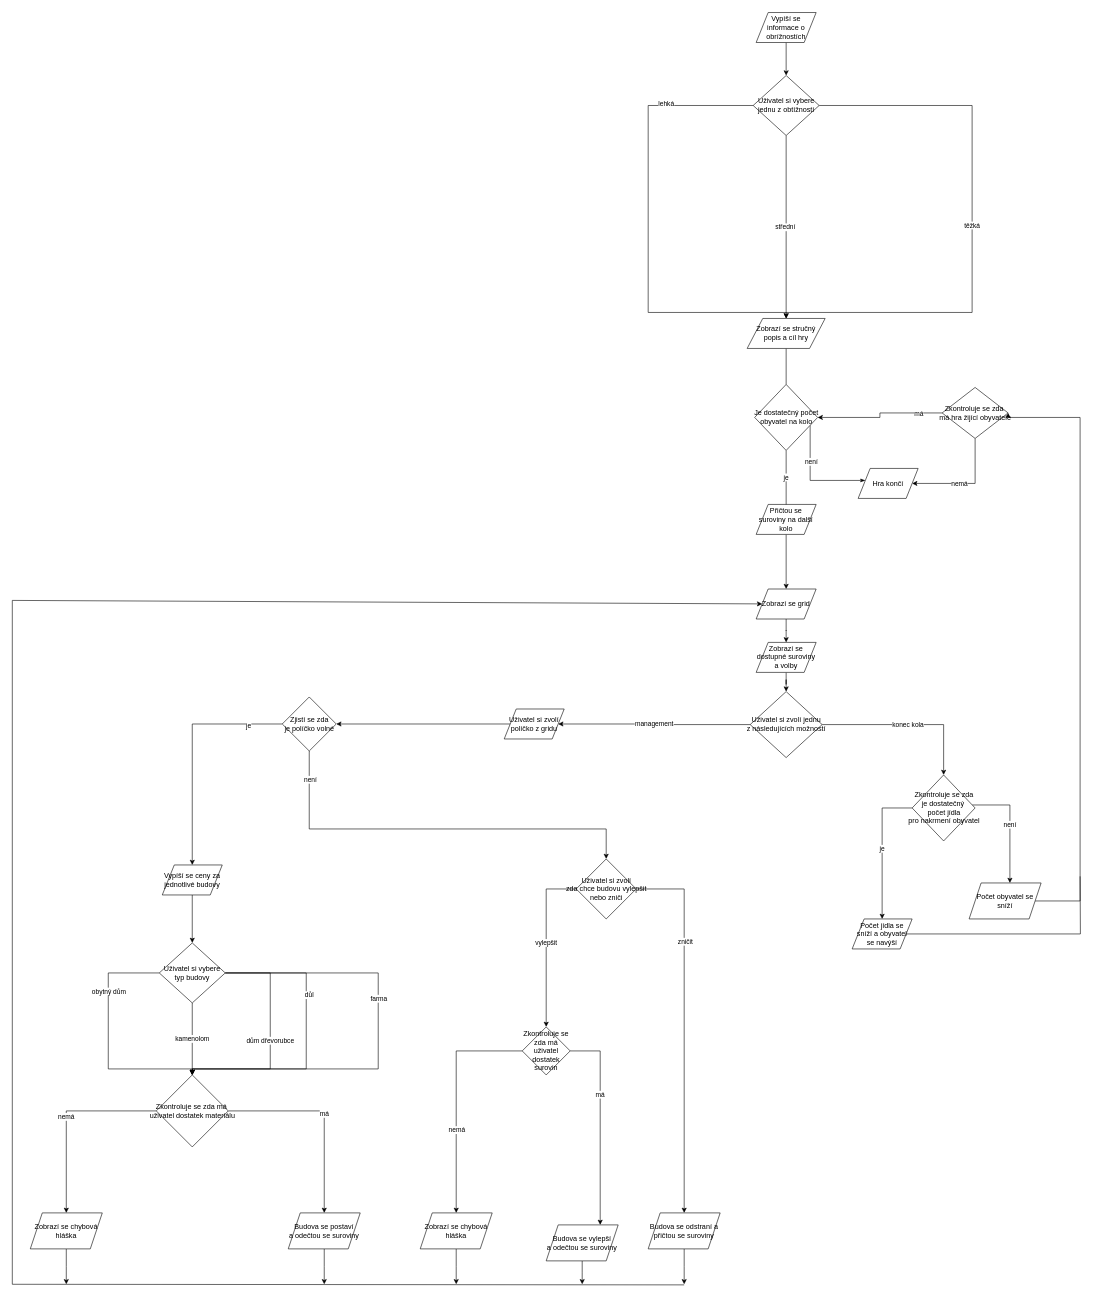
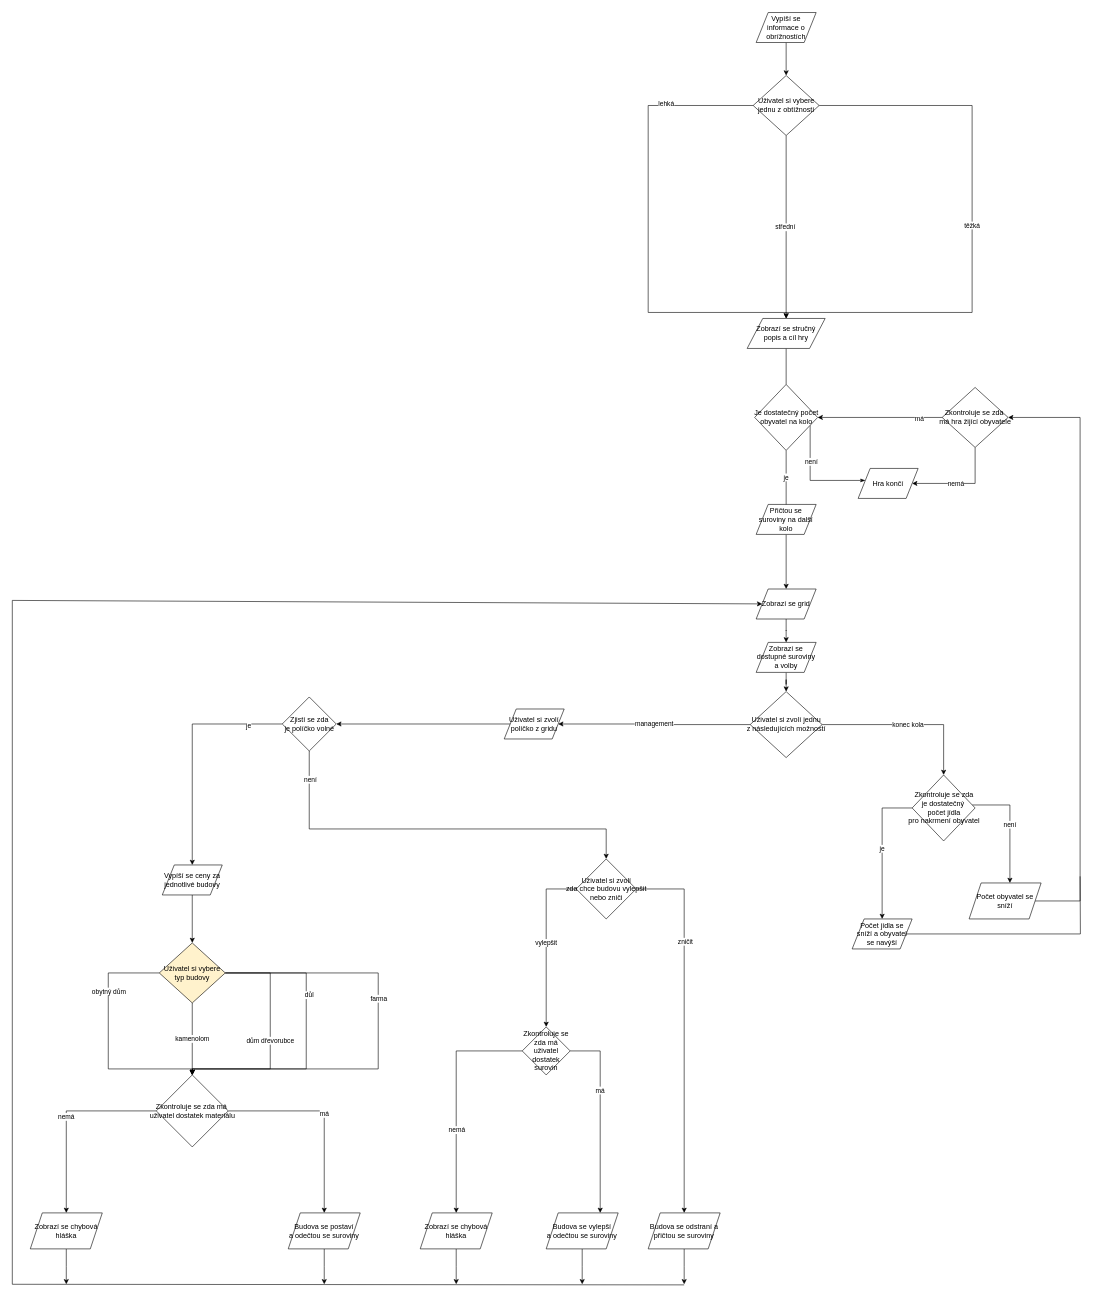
  <mxCell id="0" />
  <mxCell id="1" parent="0" />
  <mxCell id="2" style="edgeStyle=orthogonalEdgeStyle;rounded=0;orthogonalLoop=1;jettySize=auto;html=1;" edge="1" parent="1" source="3" target="8"><mxGeometry relative="1" as="geometry" /></mxCell>
  <mxCell id="3" value="Zobrazí se dostupné suroviny a volby" style="shape=parallelogram;perimeter=parallelogramPerimeter;whiteSpace=wrap;html=1;dashed=0;" vertex="1" parent="1"><mxGeometry x="1260" y="1070" width="100" height="50" as="geometry" /></mxCell>
  <mxCell id="4" style="edgeStyle=orthogonalEdgeStyle;rounded=0;orthogonalLoop=1;jettySize=auto;html=1;endArrow=none;endFill=0;" edge="1" parent="1" source="5" target="79"><mxGeometry relative="1" as="geometry" /></mxCell>
  <mxCell id="5" value="Zobrazí se stručný popis a cíl hry" style="shape=parallelogram;perimeter=parallelogramPerimeter;whiteSpace=wrap;html=1;dashed=0;" vertex="1" parent="1"><mxGeometry x="1245" y="530" width="130" height="50" as="geometry" /></mxCell>
  <mxCell id="6" value="konec kola" style="edgeStyle=orthogonalEdgeStyle;rounded=0;orthogonalLoop=1;jettySize=auto;html=1;entryX=0.5;entryY=0;entryDx=0;entryDy=0;" edge="1" parent="1" source="8" target="18"><mxGeometry relative="1" as="geometry" /></mxCell>
  <mxCell id="7" value="management" style="edgeStyle=orthogonalEdgeStyle;rounded=0;orthogonalLoop=1;jettySize=auto;html=1;" edge="1" parent="1" source="8" target="52"><mxGeometry relative="1" as="geometry" /></mxCell>
  <mxCell id="8" value="Uživatel si zvolí jednu &lt;br&gt;z následujících možností" style="shape=rhombus;html=1;dashed=0;whitespace=wrap;perimeter=rhombusPerimeter;" vertex="1" parent="1"><mxGeometry x="1250" y="1152" width="120" height="110" as="geometry" /></mxCell>
  <mxCell id="9" value="střední&amp;nbsp;" style="edgeStyle=orthogonalEdgeStyle;rounded=0;orthogonalLoop=1;jettySize=auto;html=1;entryX=0.5;entryY=0;entryDx=0;entryDy=0;" edge="1" parent="1" source="13" target="5"><mxGeometry relative="1" as="geometry"><mxPoint x="1310" y="300" as="targetPoint" /></mxGeometry></mxCell>
  <mxCell id="10" value="těžká" style="edgeStyle=orthogonalEdgeStyle;rounded=0;orthogonalLoop=1;jettySize=auto;html=1;endArrow=none;endFill=0;" edge="1" parent="1" source="13"><mxGeometry relative="1" as="geometry"><mxPoint x="1310" y="520" as="targetPoint" /><Array as="points"><mxPoint x="1620" y="175" /><mxPoint x="1620" y="520" /></Array></mxGeometry></mxCell>
  <mxCell id="11" value="" style="edgeStyle=orthogonalEdgeStyle;rounded=0;orthogonalLoop=1;jettySize=auto;html=1;" edge="1" parent="1" source="13" target="5"><mxGeometry relative="1" as="geometry"><mxPoint x="1130" y="300" as="targetPoint" /><Array as="points"><mxPoint x="1080" y="175" /><mxPoint x="1080" y="520" /><mxPoint x="1310" y="520" /></Array></mxGeometry></mxCell>
  <mxCell id="12" value="lehká" style="edgeLabel;html=1;align=center;verticalAlign=middle;resizable=0;points=[];" connectable="0" vertex="1" parent="11"><mxGeometry x="-0.616" y="-4" relative="1" as="geometry"><mxPoint as="offset" /></mxGeometry></mxCell>
  <mxCell id="13" value="Uživatel si vybere&lt;br&gt;jednu z obtížností" style="shape=rhombus;html=1;dashed=0;whitespace=wrap;perimeter=rhombusPerimeter;" vertex="1" parent="1"><mxGeometry x="1255" y="125" width="110" height="100" as="geometry" /></mxCell>
  <mxCell id="14" style="edgeStyle=orthogonalEdgeStyle;rounded=0;orthogonalLoop=1;jettySize=auto;html=1;entryX=0.5;entryY=0;entryDx=0;entryDy=0;" edge="1" parent="1" source="15" target="13"><mxGeometry relative="1" as="geometry" /></mxCell>
  <mxCell id="15" value="Vypíší se informace o obrížnostích" style="shape=parallelogram;perimeter=parallelogramPerimeter;whiteSpace=wrap;html=1;dashed=0;" vertex="1" parent="1"><mxGeometry x="1260" y="20" width="100" height="50" as="geometry" /></mxCell>
  <mxCell id="16" value="je" style="edgeStyle=orthogonalEdgeStyle;rounded=0;orthogonalLoop=1;jettySize=auto;html=1;" edge="1" parent="1" source="18" target="28"><mxGeometry relative="1" as="geometry"><Array as="points"><mxPoint x="1470" y="1346" /></Array></mxGeometry></mxCell>
  <mxCell id="17" value="není" style="edgeStyle=orthogonalEdgeStyle;rounded=0;orthogonalLoop=1;jettySize=auto;html=1;" edge="1" parent="1" source="18" target="30"><mxGeometry relative="1" as="geometry"><Array as="points"><mxPoint x="1683" y="1341" /></Array></mxGeometry></mxCell>
  <mxCell id="18" value="Zkontroluje se zda &lt;br&gt;je dostatečný&amp;nbsp;&lt;br&gt;počet jídla&lt;br&gt;pro nakrmení obyvatel" style="shape=rhombus;html=1;dashed=0;whitespace=wrap;perimeter=rhombusPerimeter;" vertex="1" parent="1"><mxGeometry x="1520" y="1291" width="105" height="110" as="geometry" /></mxCell>
  <mxCell id="19" style="edgeStyle=orthogonalEdgeStyle;rounded=0;orthogonalLoop=1;jettySize=auto;html=1;endArrow=classic;endFill=1;" edge="1" parent="1" source="23" target="79"><mxGeometry relative="1" as="geometry" /></mxCell>
  <mxCell id="20" value="má" style="edgeLabel;html=1;align=center;verticalAlign=middle;resizable=0;points=[];" connectable="0" vertex="1" parent="19"><mxGeometry x="-0.626" y="1" relative="1" as="geometry"><mxPoint as="offset" /></mxGeometry></mxCell>
  <mxCell id="21" style="edgeStyle=orthogonalEdgeStyle;rounded=0;orthogonalLoop=1;jettySize=auto;html=1;endArrow=classic;endFill=1;" edge="1" parent="1" source="23" target="24"><mxGeometry relative="1" as="geometry"><Array as="points"><mxPoint x="1625" y="805" /></Array></mxGeometry></mxCell>
  <mxCell id="22" value="nemá" style="edgeLabel;html=1;align=center;verticalAlign=middle;resizable=0;points=[];" connectable="0" vertex="1" parent="21"><mxGeometry x="0.121" relative="1" as="geometry"><mxPoint x="-1" as="offset" /></mxGeometry></mxCell>
- <mxCell id="23" value="Zkontroluje se zda&amp;nbsp;&lt;br&gt;má hra žijící obyvatele" style="shape=rhombus;html=1;dashed=0;whitespace=wrap;perimeter=rhombusPerimeter;" vertex="1" parent="1"><mxGeometry x="1570" y="645" width="110" height="85" as="geometry" /></mxCell>
+ <mxCell id="23" value="Zkontroluje se zda&amp;nbsp;&lt;br&gt;má hra žijící obyvatele" style="shape=rhombus;html=1;dashed=0;whitespace=wrap;perimeter=rhombusPerimeter;" vertex="1" parent="1"><mxGeometry x="1570" y="645" width="110" height="100" as="geometry" /></mxCell>
  <mxCell id="24" value="Hra končí" style="shape=parallelogram;perimeter=parallelogramPerimeter;whiteSpace=wrap;html=1;dashed=0;" vertex="1" parent="1"><mxGeometry x="1430" y="780" width="100" height="50" as="geometry" /></mxCell>
  <mxCell id="25" style="edgeStyle=orthogonalEdgeStyle;rounded=0;orthogonalLoop=1;jettySize=auto;html=1;" edge="1" parent="1" source="26" target="3"><mxGeometry relative="1" as="geometry" /></mxCell>
  <mxCell id="26" value="Zobrazí se grid" style="shape=parallelogram;perimeter=parallelogramPerimeter;whiteSpace=wrap;html=1;dashed=0;" vertex="1" parent="1"><mxGeometry x="1260" y="981" width="100" height="50" as="geometry" /></mxCell>
  <mxCell id="27" style="edgeStyle=orthogonalEdgeStyle;rounded=0;orthogonalLoop=1;jettySize=auto;html=1;endArrow=none;endFill=0;" edge="1" parent="1" source="28"><mxGeometry relative="1" as="geometry"><mxPoint x="1800" y="1460" as="targetPoint" /></mxGeometry></mxCell>
  <mxCell id="28" value="Počet jídla se sníží a obyvatel se navýší" style="shape=parallelogram;perimeter=parallelogramPerimeter;whiteSpace=wrap;html=1;dashed=0;" vertex="1" parent="1"><mxGeometry x="1420" y="1531" width="100" height="50" as="geometry" /></mxCell>
  <mxCell id="29" style="edgeStyle=orthogonalEdgeStyle;rounded=0;orthogonalLoop=1;jettySize=auto;html=1;entryX=1;entryY=0.5;entryDx=0;entryDy=0;endArrow=classic;endFill=1;" edge="1" parent="1" source="30" target="23"><mxGeometry relative="1" as="geometry"><Array as="points"><mxPoint x="1800" y="1501" /><mxPoint x="1800" y="695" /></Array></mxGeometry></mxCell>
  <mxCell id="30" value="Počet obyvatel se sníží" style="shape=parallelogram;perimeter=parallelogramPerimeter;whiteSpace=wrap;html=1;fixedSize=1;dashed=0;" vertex="1" parent="1"><mxGeometry x="1615" y="1471" width="120" height="60" as="geometry" /></mxCell>
  <mxCell id="31" style="edgeStyle=orthogonalEdgeStyle;rounded=0;orthogonalLoop=1;jettySize=auto;html=1;" edge="1" parent="1" source="32" target="26"><mxGeometry relative="1" as="geometry" /></mxCell>
  <mxCell id="32" value="Přičtou se suroviny na další kolo" style="shape=parallelogram;perimeter=parallelogramPerimeter;whiteSpace=wrap;html=1;dashed=0;" vertex="1" parent="1"><mxGeometry x="1260" y="840" width="100" height="50" as="geometry" /></mxCell>
  <mxCell id="33" style="edgeStyle=orthogonalEdgeStyle;rounded=0;orthogonalLoop=1;jettySize=auto;html=1;" edge="1" parent="1" source="41" target="44"><mxGeometry relative="1" as="geometry"><Array as="points"><mxPoint x="180" y="1621" /><mxPoint x="180" y="1781" /><mxPoint x="320" y="1781" /></Array></mxGeometry></mxCell>
  <mxCell id="34" value="obytný dům" style="edgeLabel;html=1;align=center;verticalAlign=middle;resizable=0;points=[];" connectable="0" vertex="1" parent="33"><mxGeometry x="-0.416" relative="1" as="geometry"><mxPoint as="offset" /></mxGeometry></mxCell>
  <mxCell id="35" value="kamenolom" style="edgeStyle=orthogonalEdgeStyle;rounded=0;orthogonalLoop=1;jettySize=auto;html=1;" edge="1" parent="1" source="41" target="44"><mxGeometry relative="1" as="geometry" /></mxCell>
  <mxCell id="36" style="edgeStyle=orthogonalEdgeStyle;rounded=0;orthogonalLoop=1;jettySize=auto;html=1;" edge="1" parent="1" source="41" target="44"><mxGeometry relative="1" as="geometry"><Array as="points"><mxPoint x="630" y="1621" /><mxPoint x="630" y="1781" /><mxPoint x="320" y="1781" /></Array></mxGeometry></mxCell>
  <mxCell id="37" value="farma" style="edgeLabel;html=1;align=center;verticalAlign=middle;resizable=0;points=[];" connectable="0" vertex="1" parent="36"><mxGeometry x="-0.192" relative="1" as="geometry"><mxPoint as="offset" /></mxGeometry></mxCell>
  <mxCell id="38" value="dům dřevorubce" style="edgeStyle=orthogonalEdgeStyle;rounded=0;orthogonalLoop=1;jettySize=auto;html=1;" edge="1" parent="1" source="41" target="44"><mxGeometry relative="1" as="geometry"><Array as="points"><mxPoint x="450" y="1621" /><mxPoint x="450" y="1781" /><mxPoint x="320" y="1781" /></Array></mxGeometry></mxCell>
  <mxCell id="39" style="edgeStyle=orthogonalEdgeStyle;rounded=0;orthogonalLoop=1;jettySize=auto;html=1;" edge="1" parent="1" source="41" target="44"><mxGeometry relative="1" as="geometry"><Array as="points"><mxPoint x="510" y="1621" /><mxPoint x="510" y="1781" /><mxPoint x="320" y="1781" /></Array></mxGeometry></mxCell>
  <mxCell id="40" value="důl" style="edgeLabel;html=1;align=center;verticalAlign=middle;resizable=0;points=[];" connectable="0" vertex="1" parent="39"><mxGeometry x="-0.308" y="4" relative="1" as="geometry"><mxPoint as="offset" /></mxGeometry></mxCell>
- <mxCell id="41" value="Uživatel si vybere typ budovy" style="rhombus;whiteSpace=wrap;html=1;dashed=0;" vertex="1" parent="1"><mxGeometry x="265" y="1571" width="110" height="100" as="geometry" /></mxCell>
+ <mxCell id="41" value="Uživatel si vybere typ budovy" style="rhombus;whiteSpace=wrap;html=1;dashed=0;fillColor=#fff2cc;" vertex="1" parent="1"><mxGeometry x="265" y="1571" width="110" height="100" as="geometry" /></mxCell>
  <mxCell id="42" value="má" style="edgeStyle=orthogonalEdgeStyle;rounded=0;orthogonalLoop=1;jettySize=auto;html=1;" edge="1" parent="1" source="44" target="48"><mxGeometry relative="1" as="geometry" /></mxCell>
  <mxCell id="43" value="nemá" style="edgeStyle=orthogonalEdgeStyle;rounded=0;orthogonalLoop=1;jettySize=auto;html=1;" edge="1" parent="1" source="44" target="50"><mxGeometry relative="1" as="geometry" /></mxCell>
  <mxCell id="44" value="Zkontroluje se zda má&amp;nbsp;&lt;br&gt;uživatel dostatek materiálu" style="shape=rhombus;html=1;dashed=0;whitespace=wrap;perimeter=rhombusPerimeter;direction=south;" vertex="1" parent="1"><mxGeometry x="260" y="1791" width="120" height="120" as="geometry" /></mxCell>
  <mxCell id="45" style="edgeStyle=orthogonalEdgeStyle;rounded=0;orthogonalLoop=1;jettySize=auto;html=1;" edge="1" parent="1" source="46" target="41"><mxGeometry relative="1" as="geometry" /></mxCell>
  <mxCell id="46" value="Vypíší se ceny za jednotlivé budovy" style="shape=parallelogram;perimeter=parallelogramPerimeter;whiteSpace=wrap;html=1;dashed=0;" vertex="1" parent="1"><mxGeometry x="270" y="1441" width="100" height="50" as="geometry" /></mxCell>
  <mxCell id="47" style="edgeStyle=orthogonalEdgeStyle;rounded=0;orthogonalLoop=1;jettySize=auto;html=1;startArrow=none;startFill=0;endArrow=classic;endFill=1;" edge="1" parent="1" source="48"><mxGeometry relative="1" as="geometry"><mxPoint x="540" y="2140" as="targetPoint" /></mxGeometry></mxCell>
  <mxCell id="48" value="Budova se postaví&lt;br&gt;a odečtou se suroviny" style="shape=parallelogram;perimeter=parallelogramPerimeter;whiteSpace=wrap;html=1;fixedSize=1;dashed=0;" vertex="1" parent="1"><mxGeometry x="480" y="2021" width="120" height="60" as="geometry" /></mxCell>
  <mxCell id="49" style="edgeStyle=orthogonalEdgeStyle;rounded=0;orthogonalLoop=1;jettySize=auto;html=1;startArrow=none;startFill=0;endArrow=classic;endFill=1;" edge="1" parent="1" source="50"><mxGeometry relative="1" as="geometry"><mxPoint x="110" y="2140" as="targetPoint" /></mxGeometry></mxCell>
  <mxCell id="50" value="Zobrazí se chybová hláška" style="shape=parallelogram;perimeter=parallelogramPerimeter;whiteSpace=wrap;html=1;fixedSize=1;dashed=0;" vertex="1" parent="1"><mxGeometry x="50" y="2021" width="120" height="60" as="geometry" /></mxCell>
  <mxCell id="51" style="edgeStyle=orthogonalEdgeStyle;rounded=0;orthogonalLoop=1;jettySize=auto;html=1;" edge="1" parent="1" source="52" target="57"><mxGeometry relative="1" as="geometry" /></mxCell>
  <mxCell id="52" value="Uživatel si zvolí políčko z gridu" style="shape=parallelogram;perimeter=parallelogramPerimeter;whiteSpace=wrap;html=1;dashed=0;" vertex="1" parent="1"><mxGeometry x="840" y="1181" width="100" height="50" as="geometry" /></mxCell>
  <mxCell id="53" style="edgeStyle=orthogonalEdgeStyle;rounded=0;orthogonalLoop=1;jettySize=auto;html=1;entryX=0.5;entryY=0;entryDx=0;entryDy=0;" edge="1" parent="1" source="57" target="46"><mxGeometry relative="1" as="geometry" /></mxCell>
  <mxCell id="54" value="je" style="edgeLabel;html=1;align=center;verticalAlign=middle;resizable=0;points=[];" connectable="0" vertex="1" parent="53"><mxGeometry x="-0.702" y="2" relative="1" as="geometry"><mxPoint as="offset" /></mxGeometry></mxCell>
  <mxCell id="55" style="edgeStyle=orthogonalEdgeStyle;rounded=0;orthogonalLoop=1;jettySize=auto;html=1;entryX=0.5;entryY=0;entryDx=0;entryDy=0;" edge="1" parent="1" source="57" target="61"><mxGeometry relative="1" as="geometry"><Array as="points"><mxPoint x="515" y="1381" /><mxPoint x="1010" y="1381" /></Array></mxGeometry></mxCell>
  <mxCell id="56" value="není" style="edgeLabel;html=1;align=center;verticalAlign=middle;resizable=0;points=[];" connectable="0" vertex="1" parent="55"><mxGeometry x="-0.861" y="1" relative="1" as="geometry"><mxPoint as="offset" /></mxGeometry></mxCell>
  <mxCell id="57" value="Zjistí se zda&lt;br&gt;je políčko volné" style="shape=rhombus;html=1;dashed=0;whitespace=wrap;perimeter=rhombusPerimeter;" vertex="1" parent="1"><mxGeometry x="470" y="1161" width="90" height="90" as="geometry" /></mxCell>
  <mxCell id="58" value="" style="edgeStyle=orthogonalEdgeStyle;rounded=0;orthogonalLoop=1;jettySize=auto;html=1;" edge="1" parent="1" source="61" target="63"><mxGeometry relative="1" as="geometry"><Array as="points"><mxPoint x="1140" y="1481" /></Array></mxGeometry></mxCell>
  <mxCell id="59" value="zničit" style="edgeLabel;html=1;align=center;verticalAlign=middle;resizable=0;points=[];" connectable="0" vertex="1" parent="58"><mxGeometry x="-0.462" relative="1" as="geometry"><mxPoint x="1" as="offset" /></mxGeometry></mxCell>
  <mxCell id="60" value="vylepšit" style="edgeStyle=orthogonalEdgeStyle;rounded=0;orthogonalLoop=1;jettySize=auto;html=1;" edge="1" parent="1" source="61" target="68"><mxGeometry relative="1" as="geometry"><Array as="points"><mxPoint x="910" y="1481" /></Array></mxGeometry></mxCell>
  <mxCell id="61" value="Uživatel si zvolí&lt;br&gt;zda chce budovu vylepšit&lt;br&gt;nebo zniči" style="shape=rhombus;html=1;dashed=0;whitespace=wrap;perimeter=rhombusPerimeter;" vertex="1" parent="1"><mxGeometry x="960" y="1431" width="100" height="100" as="geometry" /></mxCell>
  <mxCell id="62" style="edgeStyle=orthogonalEdgeStyle;rounded=0;orthogonalLoop=1;jettySize=auto;html=1;startArrow=none;startFill=0;endArrow=classic;endFill=1;" edge="1" parent="1" source="63"><mxGeometry relative="1" as="geometry"><mxPoint x="1140" y="2140" as="targetPoint" /></mxGeometry></mxCell>
  <mxCell id="63" value="Budova se odstraní a přičtou se suroviny" style="shape=parallelogram;perimeter=parallelogramPerimeter;whiteSpace=wrap;html=1;fixedSize=1;dashed=0;" vertex="1" parent="1"><mxGeometry x="1080" y="2021" width="120" height="60" as="geometry" /></mxCell>
  <mxCell id="64" value="" style="edgeStyle=orthogonalEdgeStyle;rounded=0;orthogonalLoop=1;jettySize=auto;html=1;" edge="1" parent="1" source="68" target="70"><mxGeometry relative="1" as="geometry"><Array as="points"><mxPoint x="1000" y="1751" /></Array></mxGeometry></mxCell>
  <mxCell id="65" value="má" style="edgeLabel;html=1;align=center;verticalAlign=middle;resizable=0;points=[];" connectable="0" vertex="1" parent="64"><mxGeometry x="-0.28" y="-1" relative="1" as="geometry"><mxPoint as="offset" /></mxGeometry></mxCell>
  <mxCell id="66" value="" style="edgeStyle=orthogonalEdgeStyle;rounded=0;orthogonalLoop=1;jettySize=auto;html=1;" edge="1" parent="1" source="68" target="72"><mxGeometry relative="1" as="geometry" /></mxCell>
  <mxCell id="67" value="nemá" style="edgeLabel;html=1;align=center;verticalAlign=middle;resizable=0;points=[];" connectable="0" vertex="1" parent="66"><mxGeometry x="0.266" relative="1" as="geometry"><mxPoint as="offset" /></mxGeometry></mxCell>
  <mxCell id="68" value="Zkontroluje se zda má uživatel dostatek surovin" style="rhombus;whiteSpace=wrap;html=1;dashed=0;" vertex="1" parent="1"><mxGeometry x="870" y="1711" width="80" height="80" as="geometry" /></mxCell>
  <mxCell id="69" style="edgeStyle=orthogonalEdgeStyle;rounded=0;orthogonalLoop=1;jettySize=auto;html=1;startArrow=none;startFill=0;endArrow=classic;endFill=1;" edge="1" parent="1" source="70"><mxGeometry relative="1" as="geometry"><mxPoint x="970" y="2140" as="targetPoint" /></mxGeometry></mxCell>
- <mxCell id="70" value="Budova se vylepší&lt;br&gt;a odečtou se suroviny" style="shape=parallelogram;perimeter=parallelogramPerimeter;whiteSpace=wrap;html=1;fixedSize=1;dashed=0;" vertex="1" parent="1"><mxGeometry x="910" y="2041" width="120" height="60" as="geometry" /></mxCell>
+ <mxCell id="70" value="Budova se vylepší&lt;br&gt;a odečtou se suroviny" style="shape=parallelogram;perimeter=parallelogramPerimeter;whiteSpace=wrap;html=1;fixedSize=1;dashed=0;" vertex="1" parent="1"><mxGeometry x="910" y="2021" width="120" height="60" as="geometry" /></mxCell>
  <mxCell id="71" style="edgeStyle=orthogonalEdgeStyle;rounded=0;orthogonalLoop=1;jettySize=auto;html=1;startArrow=none;startFill=0;endArrow=classic;endFill=1;" edge="1" parent="1" source="72"><mxGeometry relative="1" as="geometry"><mxPoint x="760" y="2140" as="targetPoint" /></mxGeometry></mxCell>
  <mxCell id="72" value="Zobrazí se chybová hláška" style="shape=parallelogram;perimeter=parallelogramPerimeter;whiteSpace=wrap;html=1;fixedSize=1;dashed=0;" vertex="1" parent="1"><mxGeometry x="700" y="2021" width="120" height="60" as="geometry" /></mxCell>
  <mxCell id="73" value="" style="endArrow=none;html=1;rounded=0;endFill=0;" edge="1" parent="1"><mxGeometry width="50" height="50" relative="1" as="geometry"><mxPoint x="1140" y="2141" as="sourcePoint" /><mxPoint x="20" y="2140" as="targetPoint" /></mxGeometry></mxCell>
  <mxCell id="74" value="" style="endArrow=none;html=1;rounded=0;endFill=0;" edge="1" parent="1"><mxGeometry width="50" height="50" relative="1" as="geometry"><mxPoint x="20" y="2140" as="sourcePoint" /><mxPoint x="20" y="1000" as="targetPoint" /></mxGeometry></mxCell>
  <mxCell id="75" value="" style="endArrow=classic;html=1;rounded=0;" edge="1" parent="1" target="26"><mxGeometry width="50" height="50" relative="1" as="geometry"><mxPoint x="20" y="1000" as="sourcePoint" /><mxPoint x="950" y="1170" as="targetPoint" /></mxGeometry></mxCell>
  <mxCell id="76" value="je" style="edgeStyle=orthogonalEdgeStyle;rounded=0;orthogonalLoop=1;jettySize=auto;html=1;endArrow=none;endFill=0;" edge="1" parent="1" source="79" target="32"><mxGeometry relative="1" as="geometry" /></mxCell>
  <mxCell id="77" style="edgeStyle=orthogonalEdgeStyle;rounded=0;orthogonalLoop=1;jettySize=auto;html=1;endArrow=classicThin;endFill=1;" edge="1" parent="1" source="79" target="24"><mxGeometry relative="1" as="geometry"><Array as="points"><mxPoint x="1350" y="800" /></Array></mxGeometry></mxCell>
  <mxCell id="78" value="není" style="edgeLabel;html=1;align=center;verticalAlign=middle;resizable=0;points=[];" connectable="0" vertex="1" parent="77"><mxGeometry x="-0.339" y="1" relative="1" as="geometry"><mxPoint y="-1" as="offset" /></mxGeometry></mxCell>
  <mxCell id="79" value="Je dostatečný počet&lt;br&gt;obyvatel na kolo" style="shape=rhombus;html=1;dashed=0;whitespace=wrap;perimeter=rhombusPerimeter;" vertex="1" parent="1"><mxGeometry x="1257.5" y="640" width="105" height="110" as="geometry" /></mxCell>
